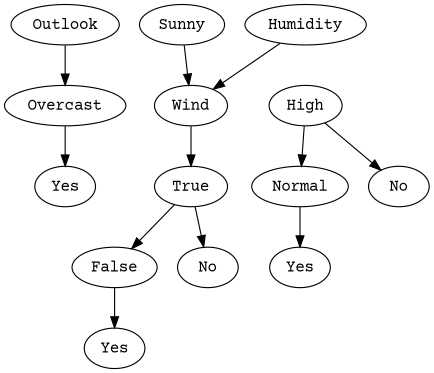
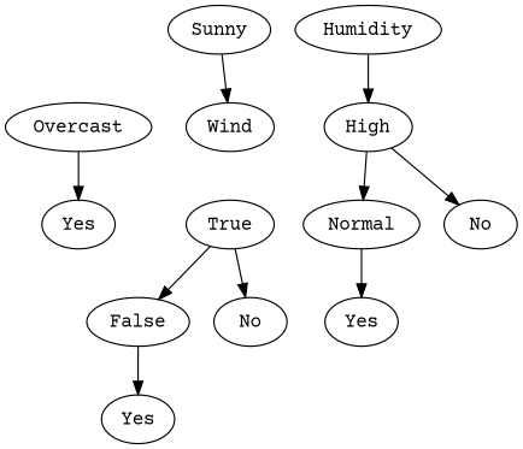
  digraph {
    fontname="Courier Prime"
    node [fontname="Courier Prime"]
    edge [fontname="Courier Prime"]
-   n1 [label=Outlook]
    n2 [label=Overcast]
    n3 [label=Yes]
    n4 [label=Sunny]
    n5 [label=Wind]
    n6 [label=Humidity]
    n7 [label=High]
    n8 [label=Normal]
    n9 [label=No]
    n10 [label=Yes]
    n11 [label=True]
    n12 [label=False]
    n13 [label=Yes]
    n14 [label=No]
-   n1 -> n2
    n2 -> n3
    n4 -> n5
-   n5 -> n11
-   n6 -> n5
+   n6 -> n7
    n7 -> n8
    n7 -> n9
    n8 -> n10
    n11 -> n12
    n11 -> n14
    n12 -> n13
  }
